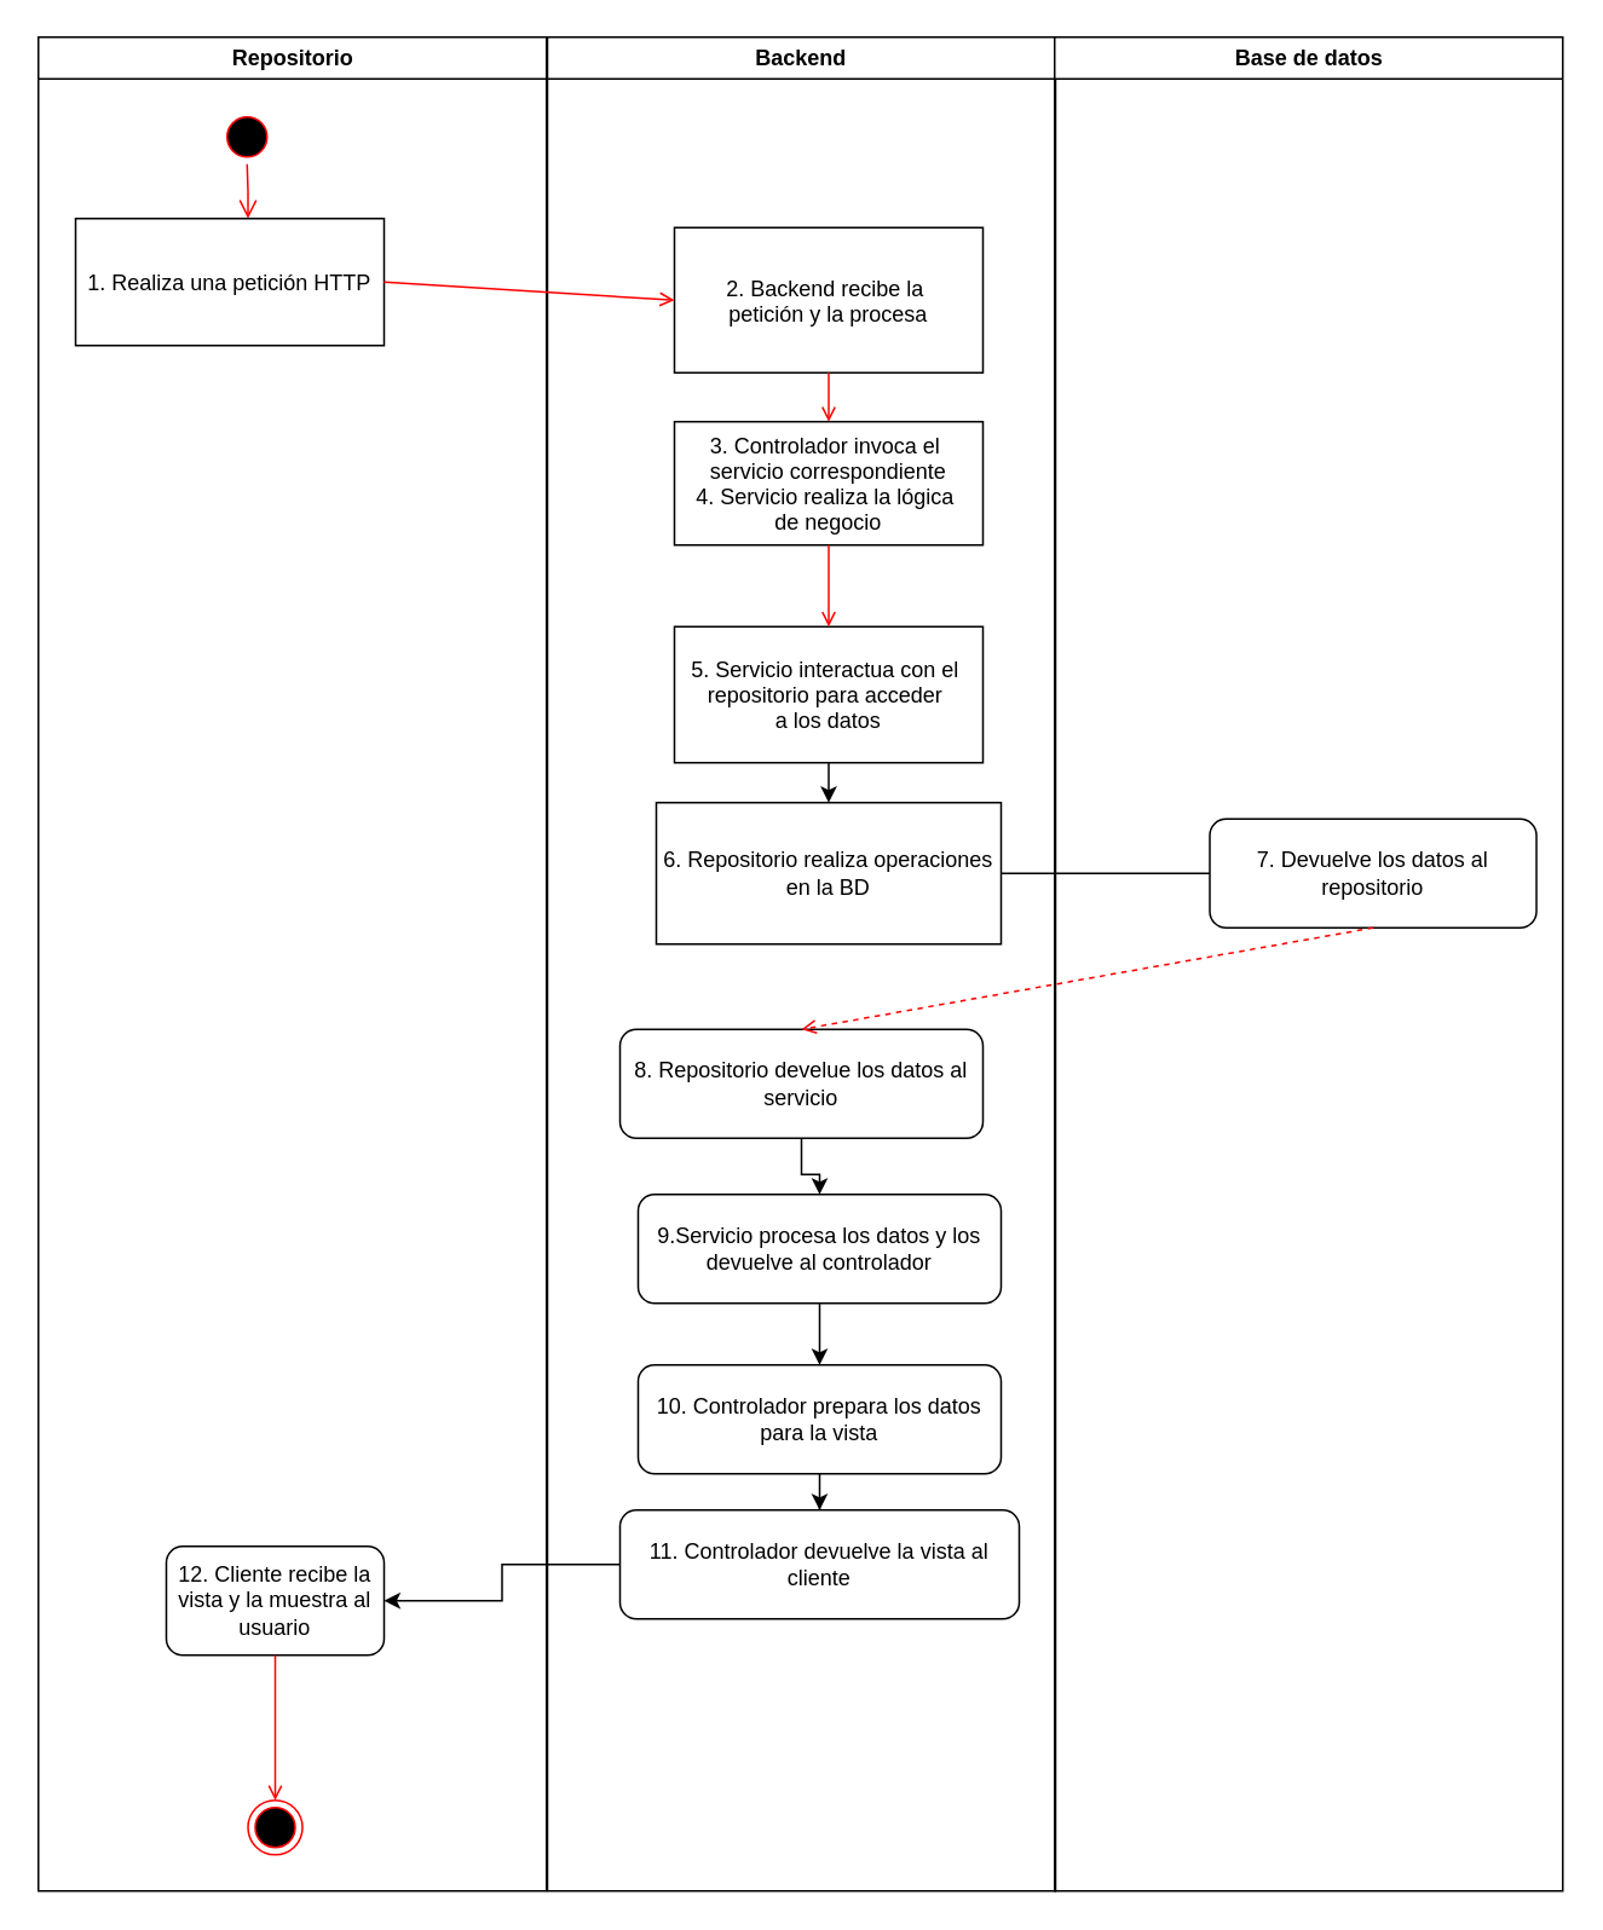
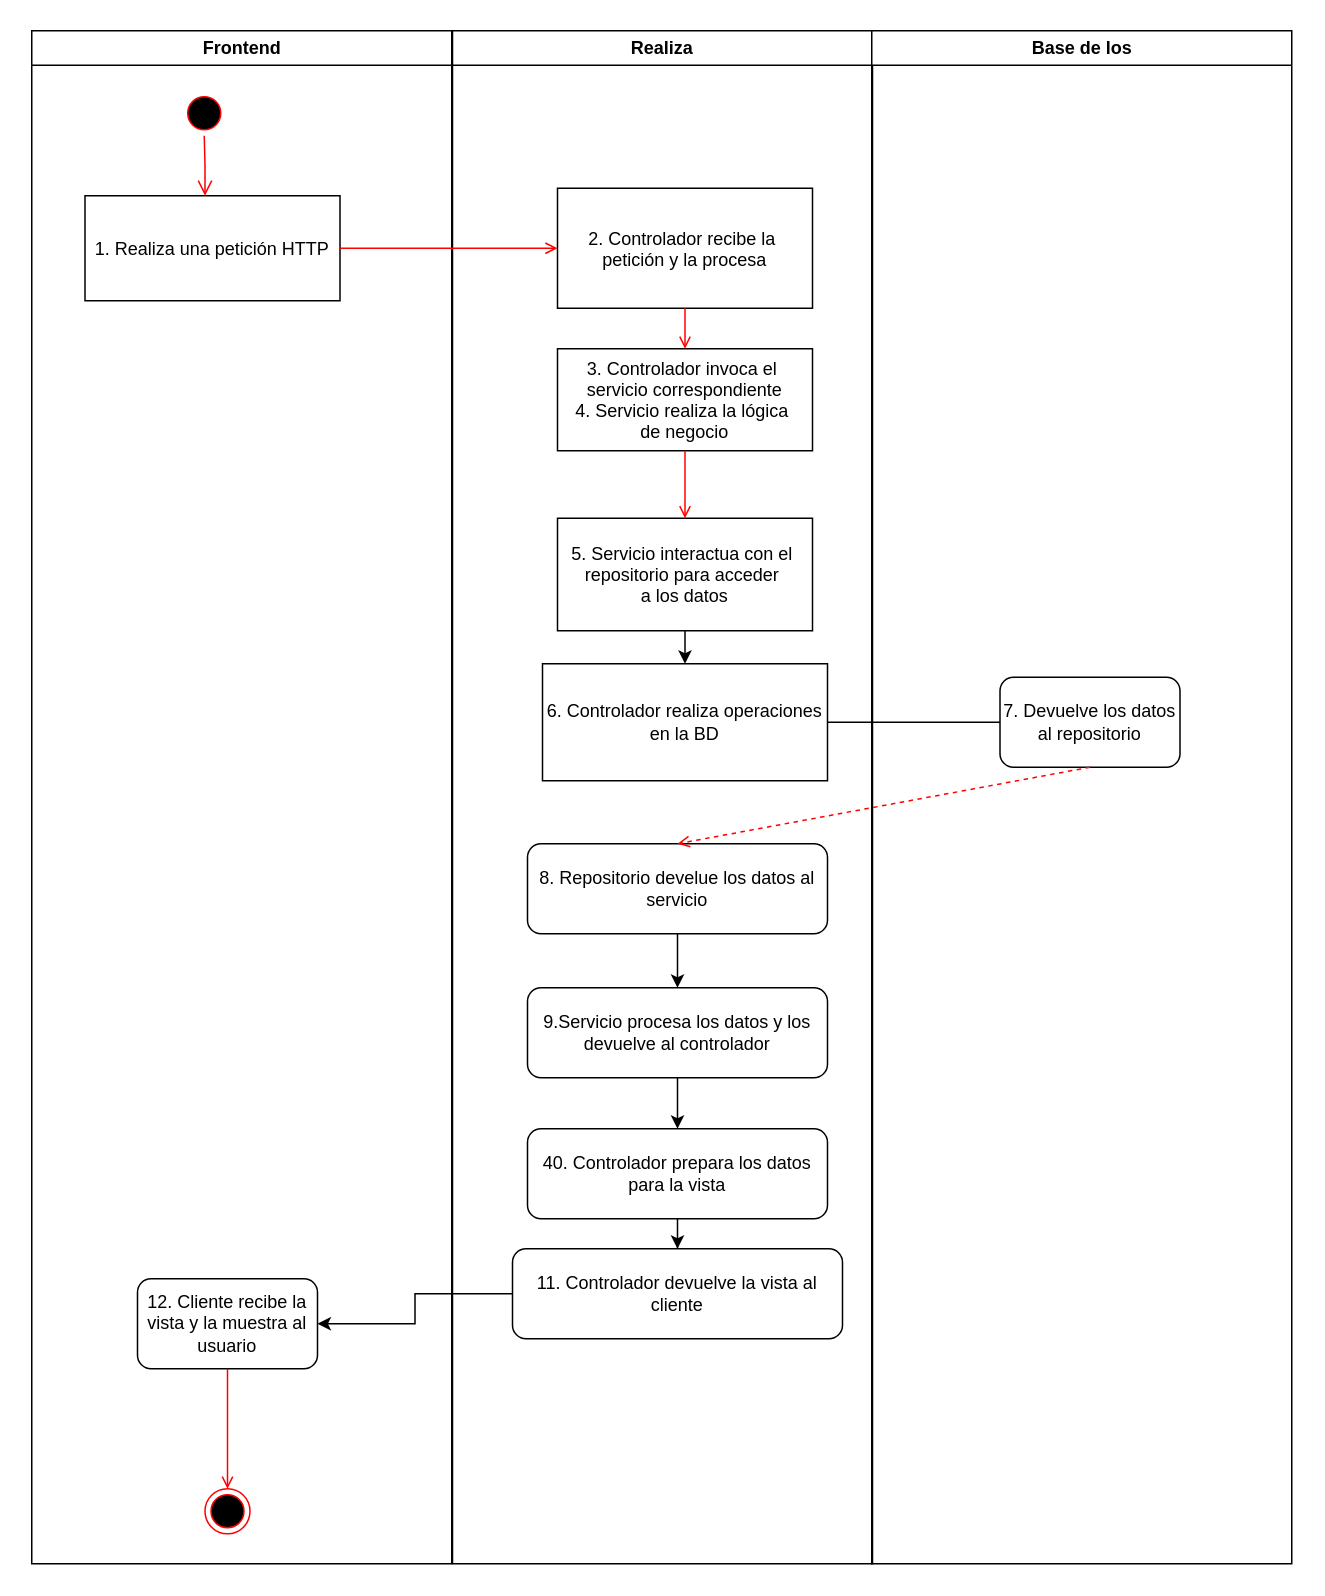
  <mxCell id="0" />
  <mxCell id="1" parent="0" />
- <mxCell id="2" value="Repositorio" style="swimlane;whiteSpace=wrap" parent="1" vertex="1"><mxGeometry x="20.5" y="20" width="280" height="1022" as="geometry" /></mxCell>
+ <mxCell id="2" value="Frontend" style="swimlane;whiteSpace=wrap" parent="1" vertex="1"><mxGeometry x="20.5" y="20" width="280" height="1022" as="geometry" /></mxCell>
  <mxCell id="3" value="" style="ellipse;shape=startState;fillColor=#000000;strokeColor=#ff0000;" parent="2" vertex="1"><mxGeometry x="100" y="40" width="30" height="30" as="geometry" /></mxCell>
  <mxCell id="4" value="" style="edgeStyle=elbowEdgeStyle;elbow=horizontal;verticalAlign=bottom;endArrow=open;endSize=8;strokeColor=#FF0000;endFill=1;rounded=0" parent="2" source="3" target="5" edge="1"><mxGeometry x="100" y="40" as="geometry"><mxPoint x="115" y="110" as="targetPoint" /></mxGeometry></mxCell>
- <mxCell id="5" value="1. Realiza una petición HTTP" style="" parent="2" vertex="1"><mxGeometry x="20.5" y="100" width="170" height="70" as="geometry" /></mxCell>
+ <mxCell id="5" value="1. Realiza una petición HTTP" style="" parent="2" vertex="1"><mxGeometry x="35.5" y="110" width="170" height="70" as="geometry" /></mxCell>
  <mxCell id="6" value="" style="ellipse;shape=endState;fillColor=#000000;strokeColor=#ff0000" parent="2" vertex="1"><mxGeometry x="115.5" y="972" width="30" height="30" as="geometry" /></mxCell>
  <mxCell id="7" value="12. Cliente recibe la vista y la muestra al usuario" style="whiteSpace=wrap;html=1;rounded=1;" vertex="1" parent="2"><mxGeometry x="70.5" y="832" width="120" height="60" as="geometry" /></mxCell>
  <mxCell id="8" value="" style="endArrow=open;strokeColor=#FF0000;endFill=1;rounded=0;exitX=0.5;exitY=1;exitDx=0;exitDy=0;entryX=0.5;entryY=0;entryDx=0;entryDy=0;" edge="1" parent="2" source="7" target="6"><mxGeometry relative="1" as="geometry"><mxPoint x="715.5" y="501" as="sourcePoint" /><mxPoint x="440.5" y="552" as="targetPoint" /></mxGeometry></mxCell>
- <mxCell id="9" value="Backend" style="swimlane;whiteSpace=wrap" parent="1" vertex="1"><mxGeometry x="301" y="20" width="280" height="1022" as="geometry" /></mxCell>
- <mxCell id="10" value="2. Backend recibe la &#10;petición y la procesa" style="" parent="9" vertex="1"><mxGeometry x="70" y="105" width="170" height="80" as="geometry" /></mxCell>
+ <mxCell id="9" value="Realiza" style="swimlane;whiteSpace=wrap" parent="1" vertex="1"><mxGeometry x="301" y="20" width="280" height="1022" as="geometry" /></mxCell>
+ <mxCell id="10" value="2. Controlador recibe la &#10;petición y la procesa" style="" parent="9" vertex="1"><mxGeometry x="70" y="105" width="170" height="80" as="geometry" /></mxCell>
  <mxCell id="11" value="3. Controlador invoca el &#10;servicio correspondiente&#10;4. Servicio realiza la lógica &#10;de negocio" style="" parent="9" vertex="1"><mxGeometry x="70" y="212" width="170" height="68" as="geometry" /></mxCell>
  <mxCell id="12" value="" style="endArrow=open;strokeColor=#FF0000;endFill=1;rounded=0" parent="9" source="10" target="11" edge="1"><mxGeometry relative="1" as="geometry" /></mxCell>
  <mxCell id="13" value="" style="edgeStyle=orthogonalEdgeStyle;rounded=0;orthogonalLoop=1;jettySize=auto;html=1;" edge="1" parent="9" source="14" target="16"><mxGeometry relative="1" as="geometry" /></mxCell>
  <mxCell id="14" value="5. Servicio interactua con el &#10;repositorio para acceder &#10;a los datos" style="" parent="9" vertex="1"><mxGeometry x="70" y="325" width="170" height="75" as="geometry" /></mxCell>
  <mxCell id="15" value="" style="endArrow=open;strokeColor=#FF0000;endFill=1;rounded=0" parent="9" source="11" target="14" edge="1"><mxGeometry relative="1" as="geometry" /></mxCell>
- <mxCell id="16" value="6. Repositorio realiza operaciones en la BD" style="whiteSpace=wrap;html=1;" vertex="1" parent="9"><mxGeometry x="60" y="422" width="190" height="78" as="geometry" /></mxCell>
+ <mxCell id="16" value="6. Controlador realiza operaciones en la BD" style="whiteSpace=wrap;html=1;" vertex="1" parent="9"><mxGeometry x="60" y="422" width="190" height="78" as="geometry" /></mxCell>
  <mxCell id="17" value="" style="edgeStyle=orthogonalEdgeStyle;rounded=0;orthogonalLoop=1;jettySize=auto;html=1;" edge="1" parent="9" source="18" target="20"><mxGeometry relative="1" as="geometry" /></mxCell>
- <mxCell id="18" value="8. Repositorio develue los datos al servicio" style="rounded=1;whiteSpace=wrap;html=1;" vertex="1" parent="9"><mxGeometry x="40" y="547" width="200" height="60" as="geometry" /></mxCell>
+ <mxCell id="18" value="8. Repositorio develue los datos al servicio" style="rounded=1;whiteSpace=wrap;html=1;" vertex="1" parent="9"><mxGeometry x="50" y="542" width="200" height="60" as="geometry" /></mxCell>
  <mxCell id="19" value="" style="edgeStyle=orthogonalEdgeStyle;rounded=0;orthogonalLoop=1;jettySize=auto;html=1;" edge="1" parent="9" source="20" target="22"><mxGeometry relative="1" as="geometry" /></mxCell>
  <mxCell id="20" value="9.Servicio procesa los datos y los devuelve al controlador" style="rounded=1;whiteSpace=wrap;html=1;" vertex="1" parent="9"><mxGeometry x="50" y="638" width="200" height="60" as="geometry" /></mxCell>
  <mxCell id="21" value="" style="edgeStyle=orthogonalEdgeStyle;rounded=0;orthogonalLoop=1;jettySize=auto;html=1;" edge="1" parent="9" source="22" target="23"><mxGeometry relative="1" as="geometry" /></mxCell>
- <mxCell id="22" value="10. Controlador prepara los datos para la vista" style="whiteSpace=wrap;html=1;rounded=1;" vertex="1" parent="9"><mxGeometry x="50" y="732" width="200" height="60" as="geometry" /></mxCell>
+ <mxCell id="22" value="40. Controlador prepara los datos para la vista" style="whiteSpace=wrap;html=1;rounded=1;" vertex="1" parent="9"><mxGeometry x="50" y="732" width="200" height="60" as="geometry" /></mxCell>
  <mxCell id="23" value="11. Controlador devuelve la vista al cliente" style="whiteSpace=wrap;html=1;rounded=1;" vertex="1" parent="9"><mxGeometry x="40" y="812" width="220" height="60" as="geometry" /></mxCell>
- <mxCell id="24" value="Base de datos" style="swimlane;whiteSpace=wrap" parent="1" vertex="1"><mxGeometry x="580.5" y="20" width="280" height="1022" as="geometry" /></mxCell>
- <mxCell id="25" value="7. Devuelve los datos al repositorio" style="rounded=1;whiteSpace=wrap;html=1;" vertex="1" parent="24"><mxGeometry x="85.5" y="431" width="180" height="60" as="geometry" /></mxCell>
+ <mxCell id="24" value="Base de los" style="swimlane;whiteSpace=wrap" parent="1" vertex="1"><mxGeometry x="580.5" y="20" width="280" height="1022" as="geometry" /></mxCell>
+ <mxCell id="25" value="7. Devuelve los datos al repositorio" style="rounded=1;whiteSpace=wrap;html=1;" vertex="1" parent="24"><mxGeometry x="85.5" y="431" width="120" height="60" as="geometry" /></mxCell>
  <mxCell id="26" value="" style="endArrow=open;strokeColor=#FF0000;endFill=1;rounded=0;exitX=1;exitY=0.5;exitDx=0;exitDy=0;entryX=0;entryY=0.5;entryDx=0;entryDy=0;" parent="1" source="5" target="10" edge="1"><mxGeometry relative="1" as="geometry" /></mxCell>
  <mxCell id="27" value="" style="edgeStyle=orthogonalEdgeStyle;rounded=0;orthogonalLoop=1;jettySize=auto;html=1;endArrow=none;" edge="1" parent="1" source="16" target="25"><mxGeometry relative="1" as="geometry" /></mxCell>
  <mxCell id="28" value="" style="endArrow=open;strokeColor=#FF0000;endFill=1;rounded=0;exitX=0.5;exitY=1;exitDx=0;exitDy=0;entryX=0.5;entryY=0;entryDx=0;entryDy=0;dashed=1;" edge="1" parent="1" source="25" target="18"><mxGeometry relative="1" as="geometry"><mxPoint x="466" y="310" as="sourcePoint" /><mxPoint x="466" y="355" as="targetPoint" /></mxGeometry></mxCell>
  <mxCell id="29" value="" style="edgeStyle=orthogonalEdgeStyle;rounded=0;orthogonalLoop=1;jettySize=auto;html=1;" edge="1" parent="1" source="23" target="7"><mxGeometry relative="1" as="geometry" /></mxCell>
